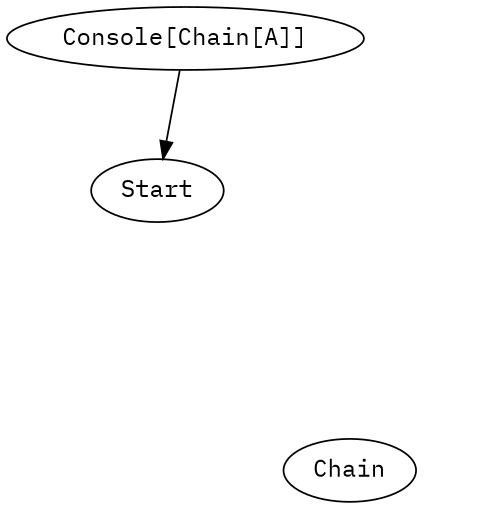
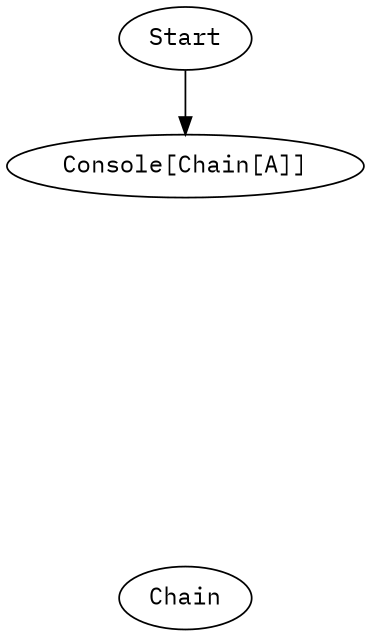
  digraph {
    fontname="IBM Plex Mono"
    rankdir=TB
    node [fontname="IBM Plex Mono"]
    edge [fontname="IBM Plex Mono" style=invis]
    n1 [label="Console[Chain[A]]"]
    Start
    n3 [label="Chain[A]" style=invis]
    n4 [label=Chain]
    A [style=invis]
    n1 -> n3 [label=eval]
-   n1 -> Start [style=""]
+   Start -> n1 [style=""]
    n3 -> A [label=evalChain]
    A -> n4
  }
